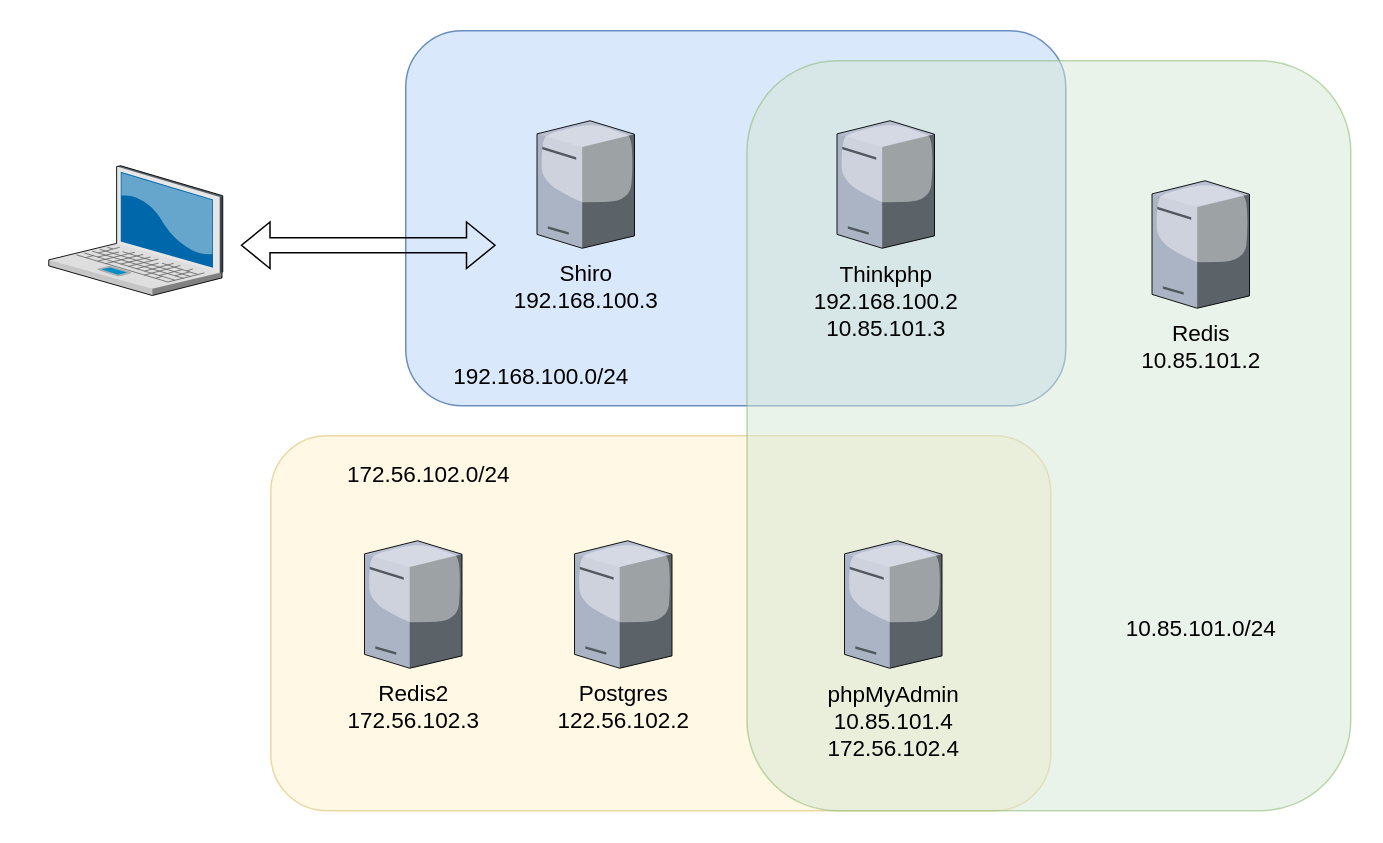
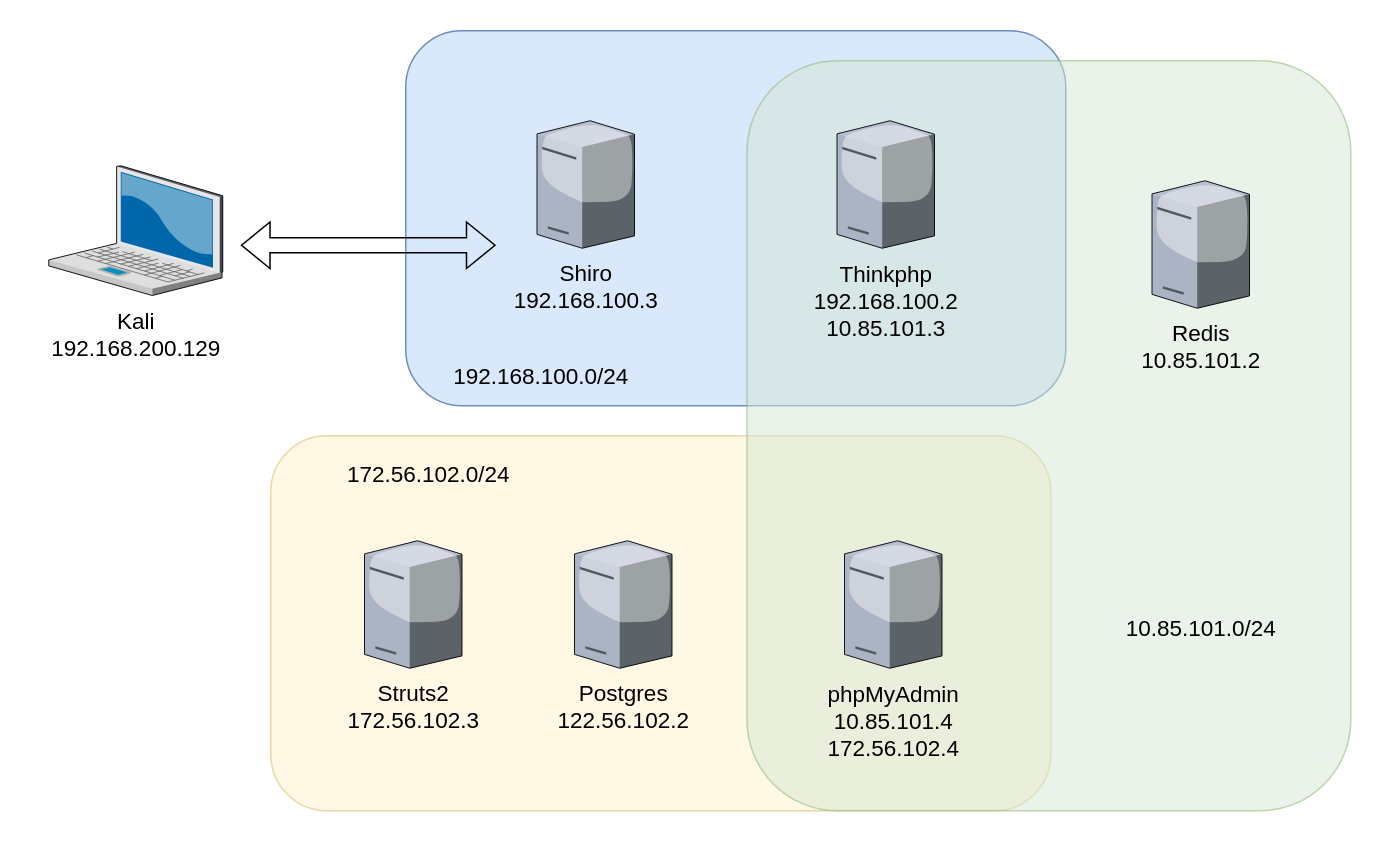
  <mxCell id="0" />
  <mxCell id="1" parent="0" />
  <mxCell id="2" value="" style="rounded=1;whiteSpace=wrap;html=1;opacity=50;fillColor=#fff2cc;strokeColor=#d6b656;" vertex="1" parent="1"><mxGeometry x="180" y="290" width="520" height="250" as="geometry" /></mxCell>
  <mxCell id="3" value="" style="rounded=1;whiteSpace=wrap;html=1;fillColor=#dae8fc;strokeColor=#6c8ebf;" vertex="1" parent="1"><mxGeometry x="270" y="20" width="440" height="250" as="geometry" /></mxCell>
  <mxCell id="4" value="" style="rounded=1;whiteSpace=wrap;html=1;opacity=50;fillColor=#d5e8d4;strokeColor=#82b366;" vertex="1" parent="1"><mxGeometry x="497.5" y="40" width="402.5" height="500" as="geometry" /></mxCell>
  <mxCell id="5" value="" style="group" vertex="1" connectable="0" parent="1"><mxGeometry x="220" y="360" width="110" height="135" as="geometry" /></mxCell>
  <mxCell id="6" value="" style="verticalLabelPosition=bottom;sketch=0;aspect=fixed;html=1;verticalAlign=top;strokeColor=none;align=center;outlineConnect=0;shape=mxgraph.citrix.license_server;" vertex="1" parent="5"><mxGeometry x="22.5" width="65" height="85" as="geometry" /></mxCell>
- <mxCell id="7" value="&lt;font style=&quot;font-size: 15px;&quot;&gt;Redis2&lt;br&gt;172.56.102.3&lt;/font&gt;" style="text;html=1;align=center;verticalAlign=middle;resizable=0;points=[];autosize=1;strokeColor=none;fillColor=none;" vertex="1" parent="5"><mxGeometry y="85" width="110" height="50" as="geometry" /></mxCell>
+ <mxCell id="7" value="&lt;font style=&quot;font-size: 15px;&quot;&gt;Struts2&lt;br&gt;172.56.102.3&lt;/font&gt;" style="text;html=1;align=center;verticalAlign=middle;resizable=0;points=[];autosize=1;strokeColor=none;fillColor=none;" vertex="1" parent="5"><mxGeometry y="85" width="110" height="50" as="geometry" /></mxCell>
  <mxCell id="8" value="" style="group" vertex="1" connectable="0" parent="1"><mxGeometry x="360" y="360" width="110" height="135" as="geometry" /></mxCell>
  <mxCell id="9" value="" style="verticalLabelPosition=bottom;sketch=0;aspect=fixed;html=1;verticalAlign=top;strokeColor=none;align=center;outlineConnect=0;shape=mxgraph.citrix.license_server;" vertex="1" parent="8"><mxGeometry x="22.5" width="65" height="85" as="geometry" /></mxCell>
  <mxCell id="10" value="&lt;font style=&quot;font-size: 15px;&quot;&gt;Postgres&lt;br&gt;122.56.102.2&lt;/font&gt;" style="text;html=1;align=center;verticalAlign=middle;resizable=0;points=[];autosize=1;strokeColor=none;fillColor=none;" vertex="1" parent="8"><mxGeometry y="85" width="110" height="50" as="geometry" /></mxCell>
  <mxCell id="11" value="" style="group" vertex="1" connectable="0" parent="1"><mxGeometry x="330" y="80" width="120" height="135" as="geometry" /></mxCell>
  <mxCell id="12" value="" style="verticalLabelPosition=bottom;sketch=0;aspect=fixed;html=1;verticalAlign=top;strokeColor=none;align=center;outlineConnect=0;shape=mxgraph.citrix.license_server;" vertex="1" parent="11"><mxGeometry x="27.5" width="65" height="85" as="geometry" /></mxCell>
  <mxCell id="13" value="&lt;font style=&quot;font-size: 15px;&quot;&gt;Shiro&lt;br&gt;192.168.100.3&lt;/font&gt;" style="text;html=1;align=center;verticalAlign=middle;resizable=0;points=[];autosize=1;strokeColor=none;fillColor=none;" vertex="1" parent="11"><mxGeometry y="85" width="120" height="50" as="geometry" /></mxCell>
  <mxCell id="14" value="" style="group" vertex="1" connectable="0" parent="1"><mxGeometry x="530" y="80" width="120" height="155" as="geometry" /></mxCell>
  <mxCell id="15" value="" style="verticalLabelPosition=bottom;sketch=0;aspect=fixed;html=1;verticalAlign=top;strokeColor=none;align=center;outlineConnect=0;shape=mxgraph.citrix.license_server;" vertex="1" parent="14"><mxGeometry x="27.5" width="65" height="85" as="geometry" /></mxCell>
  <mxCell id="16" value="&lt;div style=&quot;font-size: 15px;&quot;&gt;&lt;span style=&quot;background-color: initial;&quot;&gt;Thinkphp&lt;/span&gt;&lt;br&gt;&lt;/div&gt;&lt;div style=&quot;font-size: 15px;&quot;&gt;&lt;font style=&quot;font-size: 15px;&quot;&gt;192.168.100.2&lt;/font&gt;&lt;/div&gt;&lt;div style=&quot;font-size: 15px;&quot;&gt;&lt;font style=&quot;font-size: 15px;&quot;&gt;10.85.101.3&lt;/font&gt;&lt;/div&gt;" style="text;html=1;align=center;verticalAlign=middle;resizable=0;points=[];autosize=1;strokeColor=none;fillColor=none;" vertex="1" parent="14"><mxGeometry y="85" width="120" height="70" as="geometry" /></mxCell>
  <mxCell id="17" value="" style="group" vertex="1" connectable="0" parent="1"><mxGeometry x="750" y="120" width="100" height="135" as="geometry" /></mxCell>
  <mxCell id="18" value="" style="verticalLabelPosition=bottom;sketch=0;aspect=fixed;html=1;verticalAlign=top;strokeColor=none;align=center;outlineConnect=0;shape=mxgraph.citrix.license_server;" vertex="1" parent="17"><mxGeometry x="17.5" width="65" height="85" as="geometry" /></mxCell>
  <mxCell id="19" value="&lt;font style=&quot;font-size: 15px;&quot;&gt;Redis&lt;br&gt;10.85.101.2&lt;/font&gt;" style="text;html=1;align=center;verticalAlign=middle;resizable=0;points=[];autosize=1;strokeColor=none;fillColor=none;" vertex="1" parent="17"><mxGeometry y="85" width="100" height="50" as="geometry" /></mxCell>
  <mxCell id="20" value="" style="group" vertex="1" connectable="0" parent="1"><mxGeometry x="540" y="360" width="110" height="155" as="geometry" /></mxCell>
  <mxCell id="21" value="" style="verticalLabelPosition=bottom;sketch=0;aspect=fixed;html=1;verticalAlign=top;strokeColor=none;align=center;outlineConnect=0;shape=mxgraph.citrix.license_server;" vertex="1" parent="20"><mxGeometry x="22.5" width="65" height="85" as="geometry" /></mxCell>
  <mxCell id="22" value="&lt;font style=&quot;font-size: 15px;&quot;&gt;phpMyAdmin&lt;br&gt;&lt;span style=&quot;font-size: 15px;&quot;&gt;10.85.101.4&lt;/span&gt;&lt;br&gt;&lt;span style=&quot;font-size: 15px;&quot;&gt;172.56.102.4&lt;/span&gt;&lt;br&gt;&lt;/font&gt;" style="text;html=1;align=center;verticalAlign=middle;resizable=0;points=[];autosize=1;strokeColor=none;fillColor=none;" vertex="1" parent="20"><mxGeometry y="85" width="110" height="70" as="geometry" /></mxCell>
  <mxCell id="23" value="" style="group" vertex="1" connectable="0" parent="1"><mxGeometry x="20" y="110" width="140" height="136.5" as="geometry" /></mxCell>
  <mxCell id="24" value="" style="verticalLabelPosition=bottom;sketch=0;aspect=fixed;html=1;verticalAlign=top;strokeColor=none;align=center;outlineConnect=0;shape=mxgraph.citrix.laptop_2;" vertex="1" parent="23"><mxGeometry x="12" width="116" height="86.5" as="geometry" /></mxCell>
+ <mxCell id="25" value="&lt;font style=&quot;font-size: 15px;&quot;&gt;Kali&lt;br&gt;192.168.200.129&lt;/font&gt;" style="text;html=1;align=center;verticalAlign=middle;resizable=0;points=[];autosize=1;strokeColor=none;fillColor=none;" vertex="1" parent="23"><mxGeometry y="86.5" width="140" height="50" as="geometry" /></mxCell>
  <mxCell id="26" value="" style="shape=flexArrow;endArrow=classic;startArrow=classic;html=1;rounded=0;" edge="1" parent="1"><mxGeometry width="100" height="100" relative="1" as="geometry"><mxPoint x="160" y="163" as="sourcePoint" /><mxPoint x="330" y="163" as="targetPoint" /></mxGeometry></mxCell>
  <mxCell id="27" value="&lt;font style=&quot;font-size: 15px;&quot;&gt;192.168.100.0/24&lt;/font&gt;" style="text;html=1;align=center;verticalAlign=middle;resizable=0;points=[];autosize=1;strokeColor=none;fillColor=none;" vertex="1" parent="1"><mxGeometry x="290" y="235" width="140" height="30" as="geometry" /></mxCell>
  <mxCell id="28" value="&lt;font style=&quot;font-size: 15px;&quot;&gt;10.85.101.0/24&lt;/font&gt;" style="text;html=1;align=center;verticalAlign=middle;resizable=0;points=[];autosize=1;strokeColor=none;fillColor=none;" vertex="1" parent="1"><mxGeometry x="740" y="402.5" width="120" height="30" as="geometry" /></mxCell>
  <mxCell id="29" value="&lt;font style=&quot;font-size: 15px;&quot;&gt;172.56.102.0/24&lt;/font&gt;" style="text;html=1;align=center;verticalAlign=middle;resizable=0;points=[];autosize=1;strokeColor=none;fillColor=none;" vertex="1" parent="1"><mxGeometry x="220" y="300" width="130" height="30" as="geometry" /></mxCell>
